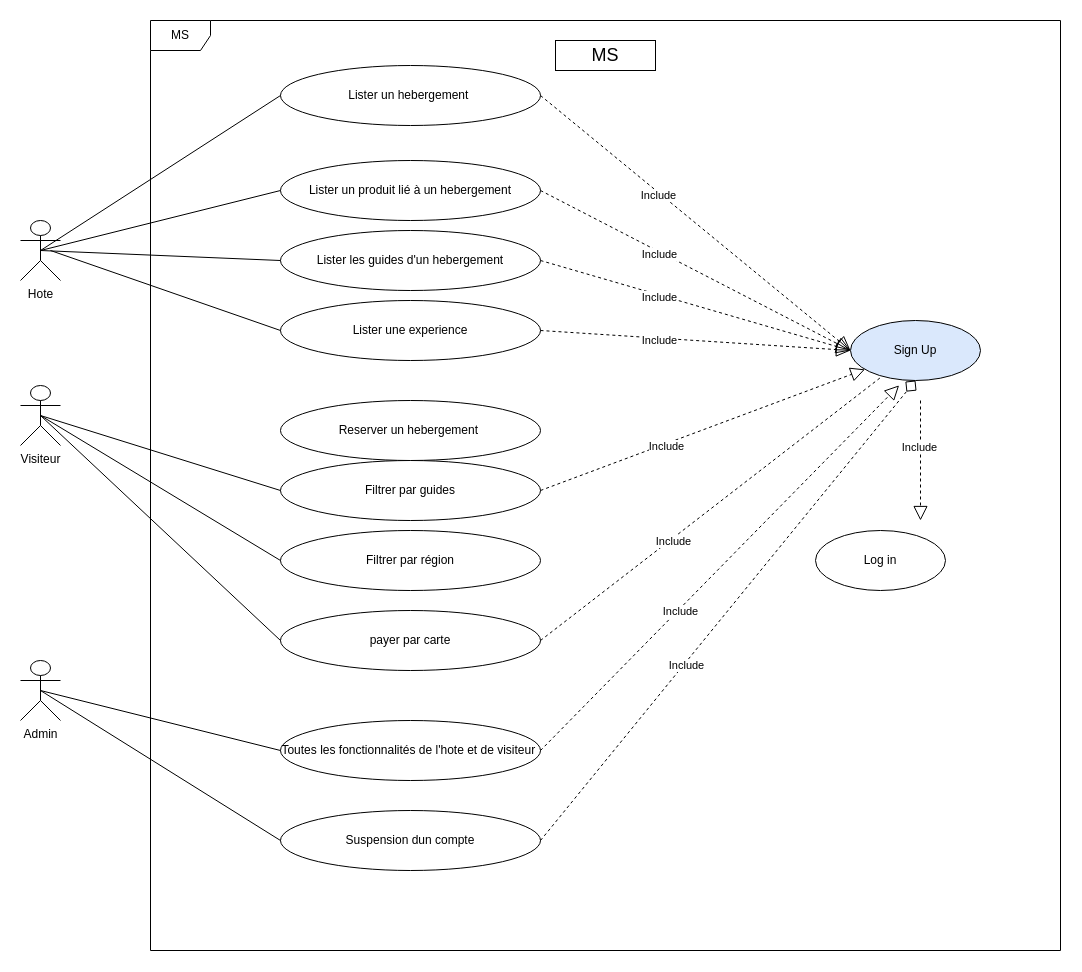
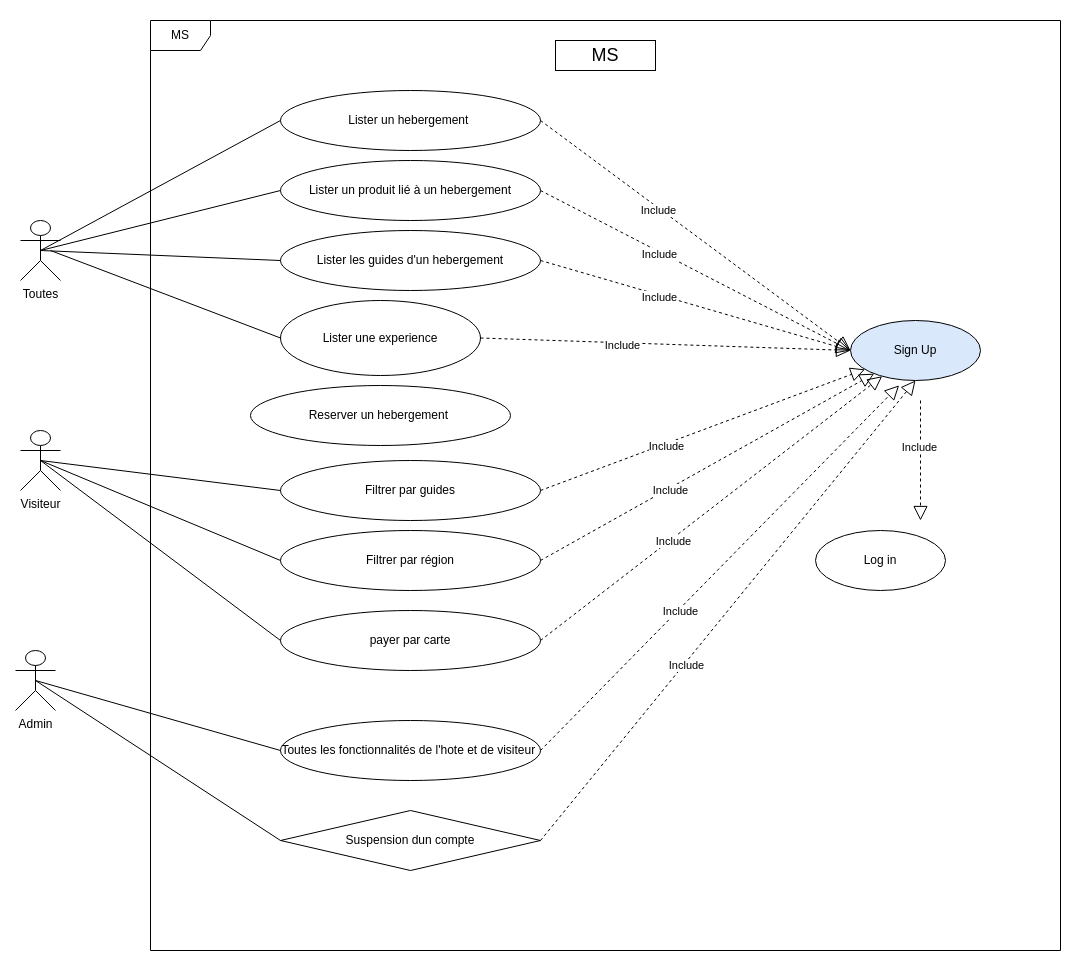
  <mxCell id="0" />
  <mxCell id="1" parent="0" />
- <mxCell id="2" value="Visiteur" style="shape=umlActor;verticalLabelPosition=bottom;verticalAlign=top;html=1;" vertex="1" parent="1"><mxGeometry x="20" y="385" width="40" height="60" as="geometry" /></mxCell>
- <mxCell id="3" value="Hote" style="shape=umlActor;verticalLabelPosition=bottom;verticalAlign=top;html=1;" vertex="1" parent="1"><mxGeometry x="20" y="220" width="40" height="60" as="geometry" /></mxCell>
- <mxCell id="4" value="Admin" style="shape=umlActor;verticalLabelPosition=bottom;verticalAlign=top;html=1;" vertex="1" parent="1"><mxGeometry x="20" y="660" width="40" height="60" as="geometry" /></mxCell>
+ <mxCell id="2" value="Visiteur" style="shape=umlActor;verticalLabelPosition=bottom;verticalAlign=top;html=1;" vertex="1" parent="1"><mxGeometry x="20" y="430" width="40" height="60" as="geometry" /></mxCell>
+ <mxCell id="3" value="Toutes" style="shape=umlActor;verticalLabelPosition=bottom;verticalAlign=top;html=1;" vertex="1" parent="1"><mxGeometry x="20" y="220" width="40" height="60" as="geometry" /></mxCell>
+ <mxCell id="4" value="Admin" style="shape=umlActor;verticalLabelPosition=bottom;verticalAlign=top;html=1;" vertex="1" parent="1"><mxGeometry x="15" y="650" width="40" height="60" as="geometry" /></mxCell>
  <mxCell id="5" value="MS" style="shape=umlFrame;whiteSpace=wrap;html=1;" vertex="1" parent="1"><mxGeometry x="150" y="20" width="910" height="930" as="geometry" /></mxCell>
- <mxCell id="6" value="Lister un hebergement&amp;nbsp;" style="ellipse;whiteSpace=wrap;html=1;" vertex="1" parent="1"><mxGeometry x="280" y="65" width="260" height="60" as="geometry" /></mxCell>
- <mxCell id="7" value="Reserver un hebergement&amp;nbsp;" style="ellipse;whiteSpace=wrap;html=1;" vertex="1" parent="1"><mxGeometry x="280" y="400" width="260" height="60" as="geometry" /></mxCell>
+ <mxCell id="6" value="Lister un hebergement&amp;nbsp;" style="ellipse;whiteSpace=wrap;html=1;" vertex="1" parent="1"><mxGeometry x="280" y="90" width="260" height="60" as="geometry" /></mxCell>
+ <mxCell id="7" value="Reserver un hebergement&amp;nbsp;" style="ellipse;whiteSpace=wrap;html=1;" vertex="1" parent="1"><mxGeometry x="250" y="385" width="260" height="60" as="geometry" /></mxCell>
  <mxCell id="8" value="Lister un produit lié à un hebergement" style="ellipse;whiteSpace=wrap;html=1;" vertex="1" parent="1"><mxGeometry x="280" y="160" width="260" height="60" as="geometry" /></mxCell>
  <mxCell id="9" value="" style="endArrow=none;html=1;entryX=0;entryY=0.5;entryDx=0;entryDy=0;exitX=0.5;exitY=0.5;exitDx=0;exitDy=0;exitPerimeter=0;" edge="1" parent="1" source="3" target="6"><mxGeometry width="50" height="50" relative="1" as="geometry"><mxPoint x="50" y="190" as="sourcePoint" /><mxPoint x="290" y="160" as="targetPoint" /></mxGeometry></mxCell>
  <mxCell id="10" value="" style="endArrow=none;html=1;entryX=0;entryY=0.5;entryDx=0;entryDy=0;exitX=0.5;exitY=0.5;exitDx=0;exitDy=0;exitPerimeter=0;" edge="1" parent="1" source="3" target="8"><mxGeometry width="50" height="50" relative="1" as="geometry"><mxPoint x="50" y="200" as="sourcePoint" /><mxPoint x="290" y="170" as="targetPoint" /></mxGeometry></mxCell>
  <mxCell id="11" value="Filtrer par guides" style="ellipse;whiteSpace=wrap;html=1;" vertex="1" parent="1"><mxGeometry x="280" y="460" width="260" height="60" as="geometry" /></mxCell>
  <mxCell id="12" value="Filtrer par région" style="ellipse;whiteSpace=wrap;html=1;" vertex="1" parent="1"><mxGeometry x="280" y="530" width="260" height="60" as="geometry" /></mxCell>
  <mxCell id="13" value="payer par carte" style="ellipse;whiteSpace=wrap;html=1;" vertex="1" parent="1"><mxGeometry x="280" y="610" width="260" height="60" as="geometry" /></mxCell>
  <mxCell id="14" value="Sign Up" style="ellipse;whiteSpace=wrap;html=1;fillColor=#dae8fc;" vertex="1" parent="1"><mxGeometry x="850" y="320" width="130" height="60" as="geometry" /></mxCell>
  <mxCell id="15" value="Log in" style="ellipse;whiteSpace=wrap;html=1;" vertex="1" parent="1"><mxGeometry x="815" y="530" width="130" height="60" as="geometry" /></mxCell>
  <mxCell id="16" value="Toutes les fonctionnalités de l'hote et de visiteur&amp;nbsp;" style="ellipse;whiteSpace=wrap;html=1;" vertex="1" parent="1"><mxGeometry x="280" y="720" width="260" height="60" as="geometry" /></mxCell>
- <mxCell id="17" value="Suspension dun compte" style="ellipse;whiteSpace=wrap;html=1;" vertex="1" parent="1"><mxGeometry x="280" y="810" width="260" height="60" as="geometry" /></mxCell>
+ <mxCell id="17" value="Suspension dun compte" style="rhombus;whiteSpace=wrap;html=1;" vertex="1" parent="1"><mxGeometry x="280" y="810" width="260" height="60" as="geometry" /></mxCell>
  <mxCell id="18" value="" style="endArrow=none;html=1;entryX=0;entryY=0.5;entryDx=0;entryDy=0;exitX=0.5;exitY=0.5;exitDx=0;exitDy=0;exitPerimeter=0;" edge="1" parent="1" source="2" target="11"><mxGeometry width="50" height="50" relative="1" as="geometry"><mxPoint x="50" y="460" as="sourcePoint" /><mxPoint x="290" y="370" as="targetPoint" /></mxGeometry></mxCell>
  <mxCell id="19" value="" style="endArrow=none;html=1;entryX=0;entryY=0.5;entryDx=0;entryDy=0;exitX=0.5;exitY=0.5;exitDx=0;exitDy=0;exitPerimeter=0;" edge="1" parent="1" source="2" target="12"><mxGeometry width="50" height="50" relative="1" as="geometry"><mxPoint x="60" y="480" as="sourcePoint" /><mxPoint x="300" y="380" as="targetPoint" /></mxGeometry></mxCell>
  <mxCell id="20" value="" style="endArrow=none;html=1;entryX=0;entryY=0.5;entryDx=0;entryDy=0;exitX=0.5;exitY=0.5;exitDx=0;exitDy=0;exitPerimeter=0;" edge="1" parent="1" source="2" target="13"><mxGeometry width="50" height="50" relative="1" as="geometry"><mxPoint x="70" y="490" as="sourcePoint" /><mxPoint x="310" y="390" as="targetPoint" /></mxGeometry></mxCell>
  <mxCell id="21" value="" style="endArrow=none;html=1;exitX=0.5;exitY=0.5;exitDx=0;exitDy=0;exitPerimeter=0;entryX=0;entryY=0.5;entryDx=0;entryDy=0;" edge="1" parent="1" source="4" target="17"><mxGeometry width="50" height="50" relative="1" as="geometry"><mxPoint x="40" y="900" as="sourcePoint" /><mxPoint x="280" y="800" as="targetPoint" /></mxGeometry></mxCell>
  <mxCell id="22" value="" style="endArrow=none;html=1;exitX=0.5;exitY=0.5;exitDx=0;exitDy=0;exitPerimeter=0;entryX=0;entryY=0.5;entryDx=0;entryDy=0;" edge="1" parent="1" source="4" target="16"><mxGeometry width="50" height="50" relative="1" as="geometry"><mxPoint x="50" y="690" as="sourcePoint" /><mxPoint x="290" y="590" as="targetPoint" /></mxGeometry></mxCell>
  <mxCell id="23" value="" style="endArrow=block;dashed=1;endFill=0;endSize=12;html=1;entryX=0;entryY=0.5;entryDx=0;entryDy=0;exitX=1;exitY=0.5;exitDx=0;exitDy=0;" edge="1" parent="1" source="6" target="14"><mxGeometry width="160" relative="1" as="geometry"><mxPoint x="570" y="218.18" as="sourcePoint" /><mxPoint x="730" y="218.18" as="targetPoint" /></mxGeometry></mxCell>
  <mxCell id="24" value="Include" style="edgeLabel;html=1;align=center;verticalAlign=middle;resizable=0;points=[];" vertex="1" connectable="0" parent="23"><mxGeometry x="-0.232" y="-2" relative="1" as="geometry"><mxPoint as="offset" /></mxGeometry></mxCell>
  <mxCell id="25" value="" style="endArrow=block;dashed=1;endFill=0;endSize=12;html=1;exitX=1;exitY=0.5;exitDx=0;exitDy=0;" edge="1" parent="1" source="11" target="14"><mxGeometry width="160" relative="1" as="geometry"><mxPoint x="550" y="200" as="sourcePoint" /><mxPoint x="850" y="390" as="targetPoint" /></mxGeometry></mxCell>
  <mxCell id="26" value="Include" style="edgeLabel;html=1;align=center;verticalAlign=middle;resizable=0;points=[];" vertex="1" connectable="0" parent="25"><mxGeometry x="-0.232" y="-2" relative="1" as="geometry"><mxPoint as="offset" /></mxGeometry></mxCell>
- <mxCell id="29" value="" style="endArrow=none;dashed=1;endFill=0;endSize=12;html=1;exitX=1;exitY=0.5;exitDx=0;exitDy=0;" edge="1" parent="1" source="13" target="14"><mxGeometry width="160" relative="1" as="geometry"><mxPoint x="550" y="270" as="sourcePoint" /><mxPoint x="850" y="460" as="targetPoint" /></mxGeometry></mxCell>
+ <mxCell id="27" value="" style="endArrow=block;dashed=1;endFill=0;endSize=12;html=1;exitX=1;exitY=0.5;exitDx=0;exitDy=0;" edge="1" parent="1" source="12" target="14"><mxGeometry width="160" relative="1" as="geometry"><mxPoint x="550" y="230" as="sourcePoint" /><mxPoint x="850" y="420" as="targetPoint" /></mxGeometry></mxCell>
+ <mxCell id="28" value="Include" style="edgeLabel;html=1;align=center;verticalAlign=middle;resizable=0;points=[];" vertex="1" connectable="0" parent="27"><mxGeometry x="-0.232" y="-2" relative="1" as="geometry"><mxPoint as="offset" /></mxGeometry></mxCell>
+ <mxCell id="29" value="" style="endArrow=block;dashed=1;endFill=0;endSize=12;html=1;exitX=1;exitY=0.5;exitDx=0;exitDy=0;" edge="1" parent="1" source="13" target="14"><mxGeometry width="160" relative="1" as="geometry"><mxPoint x="550" y="270" as="sourcePoint" /><mxPoint x="850" y="460" as="targetPoint" /></mxGeometry></mxCell>
  <mxCell id="30" value="Include" style="edgeLabel;html=1;align=center;verticalAlign=middle;resizable=0;points=[];" vertex="1" connectable="0" parent="29"><mxGeometry x="-0.232" y="-2" relative="1" as="geometry"><mxPoint as="offset" /></mxGeometry></mxCell>
  <mxCell id="31" value="" style="endArrow=block;dashed=1;endFill=0;endSize=12;html=1;entryX=0;entryY=0.5;entryDx=0;entryDy=0;exitX=1;exitY=0.5;exitDx=0;exitDy=0;" edge="1" parent="1" source="8" target="14"><mxGeometry width="160" relative="1" as="geometry"><mxPoint x="590" y="210" as="sourcePoint" /><mxPoint x="890" y="400" as="targetPoint" /></mxGeometry></mxCell>
  <mxCell id="32" value="Include" style="edgeLabel;html=1;align=center;verticalAlign=middle;resizable=0;points=[];" vertex="1" connectable="0" parent="31"><mxGeometry x="-0.232" y="-2" relative="1" as="geometry"><mxPoint as="offset" /></mxGeometry></mxCell>
  <mxCell id="33" value="" style="endArrow=block;dashed=1;endFill=0;endSize=12;html=1;entryX=0.374;entryY=1.081;entryDx=0;entryDy=0;exitX=1;exitY=0.5;exitDx=0;exitDy=0;entryPerimeter=0;" edge="1" parent="1" source="16" target="14"><mxGeometry width="160" relative="1" as="geometry"><mxPoint x="600" y="220" as="sourcePoint" /><mxPoint x="900" y="410" as="targetPoint" /></mxGeometry></mxCell>
  <mxCell id="34" value="Include" style="edgeLabel;html=1;align=center;verticalAlign=middle;resizable=0;points=[];" vertex="1" connectable="0" parent="33"><mxGeometry x="-0.232" y="-2" relative="1" as="geometry"><mxPoint as="offset" /></mxGeometry></mxCell>
- <mxCell id="35" value="" style="endArrow=diamond;dashed=1;endFill=0;endSize=12;html=1;entryX=0.5;entryY=1;entryDx=0;entryDy=0;exitX=1;exitY=0.5;exitDx=0;exitDy=0;" edge="1" parent="1" source="17" target="14"><mxGeometry width="160" relative="1" as="geometry"><mxPoint x="610" y="230" as="sourcePoint" /><mxPoint x="910" y="420" as="targetPoint" /></mxGeometry></mxCell>
+ <mxCell id="35" value="" style="endArrow=block;dashed=1;endFill=0;endSize=12;html=1;entryX=0.5;entryY=1;entryDx=0;entryDy=0;exitX=1;exitY=0.5;exitDx=0;exitDy=0;" edge="1" parent="1" source="17" target="14"><mxGeometry width="160" relative="1" as="geometry"><mxPoint x="610" y="230" as="sourcePoint" /><mxPoint x="910" y="420" as="targetPoint" /></mxGeometry></mxCell>
  <mxCell id="36" value="Include" style="edgeLabel;html=1;align=center;verticalAlign=middle;resizable=0;points=[];" vertex="1" connectable="0" parent="35"><mxGeometry x="-0.232" y="-2" relative="1" as="geometry"><mxPoint as="offset" /></mxGeometry></mxCell>
  <mxCell id="37" value="" style="endArrow=block;dashed=1;endFill=0;endSize=12;html=1;" edge="1" parent="1"><mxGeometry width="160" relative="1" as="geometry"><mxPoint x="920" y="400" as="sourcePoint" /><mxPoint x="920" y="520" as="targetPoint" /></mxGeometry></mxCell>
  <mxCell id="38" value="Include" style="edgeLabel;html=1;align=center;verticalAlign=middle;resizable=0;points=[];" vertex="1" connectable="0" parent="37"><mxGeometry x="-0.232" y="-2" relative="1" as="geometry"><mxPoint as="offset" /></mxGeometry></mxCell>
  <mxCell id="39" value="&lt;font style=&quot;font-size: 18px;&quot;&gt;MS&lt;/font&gt;" style="rounded=0;whiteSpace=wrap;html=1;" vertex="1" parent="1"><mxGeometry x="555" y="40" width="100" height="30" as="geometry" /></mxCell>
  <mxCell id="40" value="Lister les guides d'un hebergement" style="ellipse;whiteSpace=wrap;html=1;" vertex="1" parent="1"><mxGeometry x="280" y="230" width="260" height="60" as="geometry" /></mxCell>
  <mxCell id="41" value="" style="endArrow=block;dashed=1;endFill=0;endSize=12;html=1;exitX=1;exitY=0.5;exitDx=0;exitDy=0;" edge="1" parent="1" source="40"><mxGeometry width="160" relative="1" as="geometry"><mxPoint x="550" y="200" as="sourcePoint" /><mxPoint x="850" y="350" as="targetPoint" /></mxGeometry></mxCell>
  <mxCell id="42" value="Include" style="edgeLabel;html=1;align=center;verticalAlign=middle;resizable=0;points=[];" vertex="1" connectable="0" parent="41"><mxGeometry x="-0.232" y="-2" relative="1" as="geometry"><mxPoint as="offset" /></mxGeometry></mxCell>
  <mxCell id="43" value="" style="endArrow=none;html=1;entryX=0;entryY=0.5;entryDx=0;entryDy=0;exitX=0.5;exitY=0.5;exitDx=0;exitDy=0;exitPerimeter=0;" edge="1" parent="1" source="3" target="40"><mxGeometry width="50" height="50" relative="1" as="geometry"><mxPoint x="50" y="260" as="sourcePoint" /><mxPoint x="290" y="200" as="targetPoint" /></mxGeometry></mxCell>
- <mxCell id="44" value="Lister une experience" style="ellipse;whiteSpace=wrap;html=1;" vertex="1" parent="1"><mxGeometry x="280" y="300" width="260" height="60" as="geometry" /></mxCell>
+ <mxCell id="44" value="Lister une experience" style="ellipse;whiteSpace=wrap;html=1;" vertex="1" parent="1"><mxGeometry x="280" y="300" width="200" height="75" as="geometry" /></mxCell>
  <mxCell id="45" value="" style="endArrow=block;dashed=1;endFill=0;endSize=12;html=1;exitX=1;exitY=0.5;exitDx=0;exitDy=0;" edge="1" parent="1" source="44"><mxGeometry width="160" relative="1" as="geometry"><mxPoint x="550" y="270" as="sourcePoint" /><mxPoint x="850" y="350" as="targetPoint" /></mxGeometry></mxCell>
  <mxCell id="46" value="Include" style="edgeLabel;html=1;align=center;verticalAlign=middle;resizable=0;points=[];" vertex="1" connectable="0" parent="45"><mxGeometry x="-0.232" y="-2" relative="1" as="geometry"><mxPoint as="offset" /></mxGeometry></mxCell>
  <mxCell id="47" value="" style="endArrow=none;html=1;entryX=0;entryY=0.5;entryDx=0;entryDy=0;" edge="1" parent="1" target="44"><mxGeometry width="50" height="50" relative="1" as="geometry"><mxPoint x="50" y="250" as="sourcePoint" /><mxPoint x="290" y="270" as="targetPoint" /></mxGeometry></mxCell>
